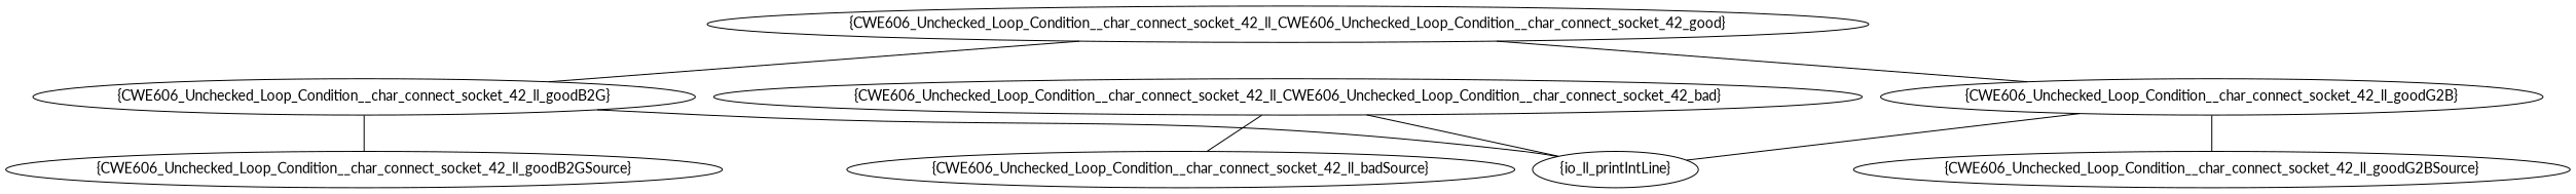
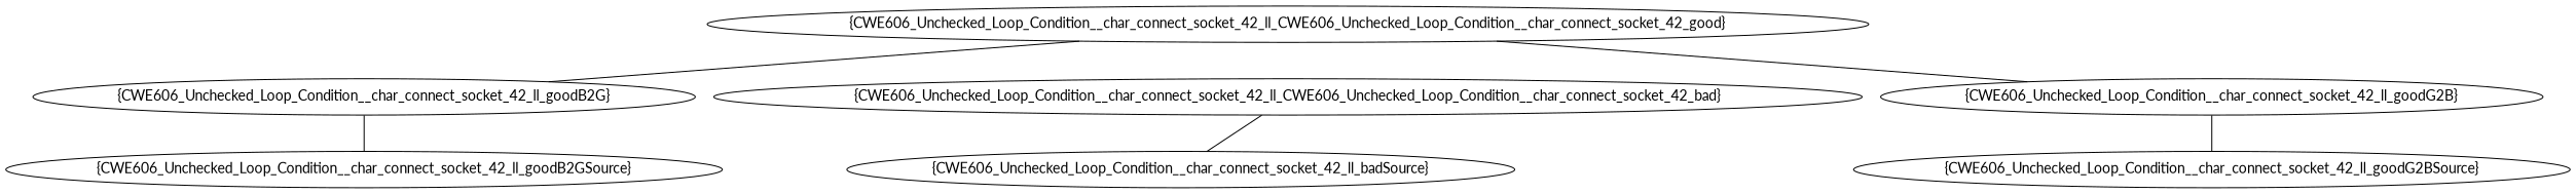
  graph {
    fontname=Lato
    node [fontname=Lato]
    edge [fontname=Lato]
    n1 [label="{CWE606_Unchecked_Loop_Condition__char_connect_socket_42_ll_CWE606_Unchecked_Loop_Condition__char_connect_socket_42_good}"]
    n2 [label="{CWE606_Unchecked_Loop_Condition__char_connect_socket_42_ll_goodB2G}"]
    n3 [label="{CWE606_Unchecked_Loop_Condition__char_connect_socket_42_ll_goodG2B}"]
-   n4 [label="{io_ll_printIntLine}"]
    n5 [label="{CWE606_Unchecked_Loop_Condition__char_connect_socket_42_ll_goodB2GSource}"]
    n6 [label="{CWE606_Unchecked_Loop_Condition__char_connect_socket_42_ll_goodG2BSource}"]
    n7 [label="{CWE606_Unchecked_Loop_Condition__char_connect_socket_42_ll_CWE606_Unchecked_Loop_Condition__char_connect_socket_42_bad}"]
    n8 [label="{CWE606_Unchecked_Loop_Condition__char_connect_socket_42_ll_badSource}"]
    n1 -- n2
    n1 -- n3
-   n2 -- n4
    n2 -- n5
-   n3 -- n4
    n3 -- n6
-   n7 -- n4
    n7 -- n8
  }
